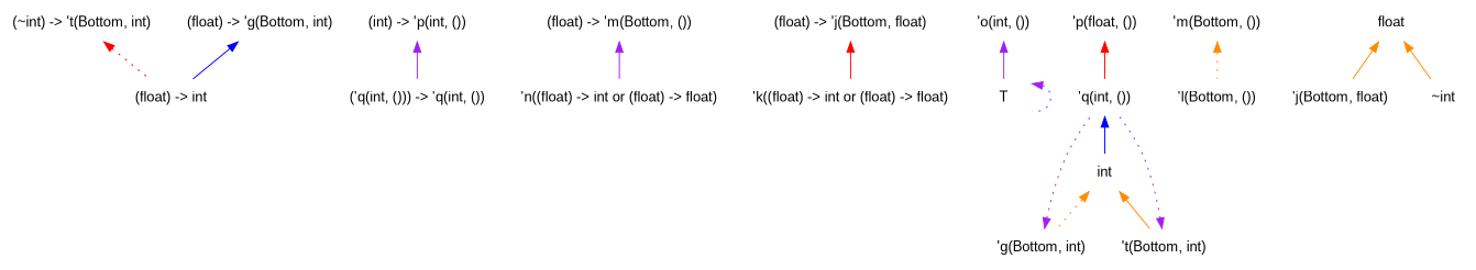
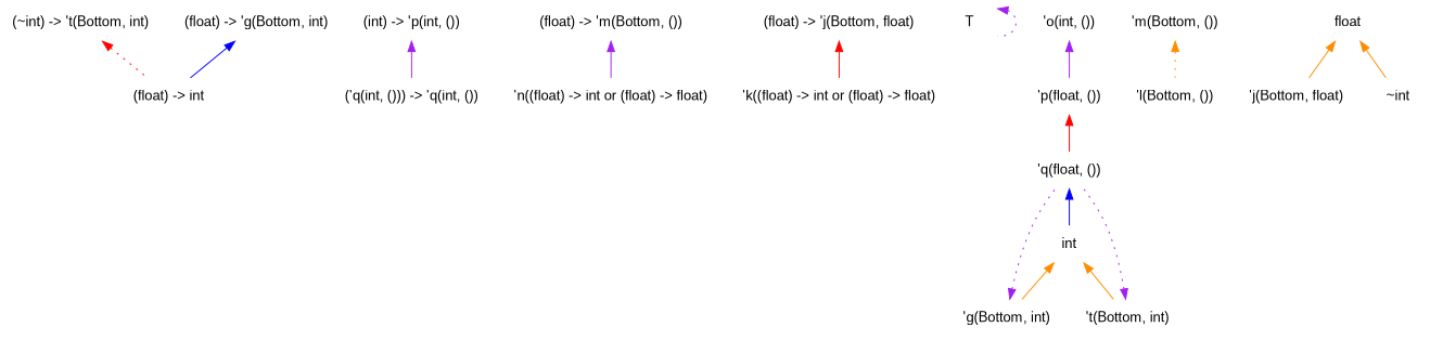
  digraph {
    fontname="Liberation Sans"
    node [fontname="Liberation Sans" shape=none]
    edge [color=purple dir=back fontname="Liberation Sans" style=solid]
    "(~int) -> 't(Bottom, int)"
    "(float) -> int"
    "(int) -> 'p(int, ())"
    "('q(int, ())) -> 'q(int, ())"
    "(float) -> 'm(Bottom, ())"
    "'n((float) -> int or (float) -> float)"
    "(float) -> 'j(Bottom, float)"
    "'k((float) -> int or (float) -> float)"
    "(float) -> 'g(Bottom, int)"
    T
    n11 [label="'p(float, ())"]
-   "'q(int, ())"
+   "'q(int, ())" [label="'q(float, ())"]
    int
    "'g(Bottom, int)"
    "'t(Bottom, int)"
    "'o(int, ())"
    "'m(Bottom, ())"
    "'l(Bottom, ())"
    float
    "'j(Bottom, float)"
    "~int"
    "(~int) -> 't(Bottom, int)" -> "(float) -> int" [color=red style=dotted]
    "(int) -> 'p(int, ())" -> "('q(int, ())) -> 'q(int, ())"
    "(float) -> 'm(Bottom, ())" -> "'n((float) -> int or (float) -> float)"
    "(float) -> 'j(Bottom, float)" -> "'k((float) -> int or (float) -> float)" [color=red]
    "(float) -> 'g(Bottom, int)" -> "(float) -> int" [color=blue]
    T -> T [style=dotted]
    n11 -> "'q(int, ())" [color=red]
    "'q(int, ())" -> int [color=blue]
-   int -> "'g(Bottom, int)" [color=darkorange style=dotted]
+   int -> "'g(Bottom, int)" [color=darkorange]
    int -> "'t(Bottom, int)" [color=darkorange]
    "'g(Bottom, int)" -> "'q(int, ())" [style=dotted]
    "'t(Bottom, int)" -> "'q(int, ())" [style=dotted]
-   "'o(int, ())" -> T
+   "'o(int, ())" -> n11
    "'m(Bottom, ())" -> "'l(Bottom, ())" [color=darkorange style=dotted]
    float -> "'j(Bottom, float)" [color=darkorange]
    float -> "~int" [color=darkorange]
  }
